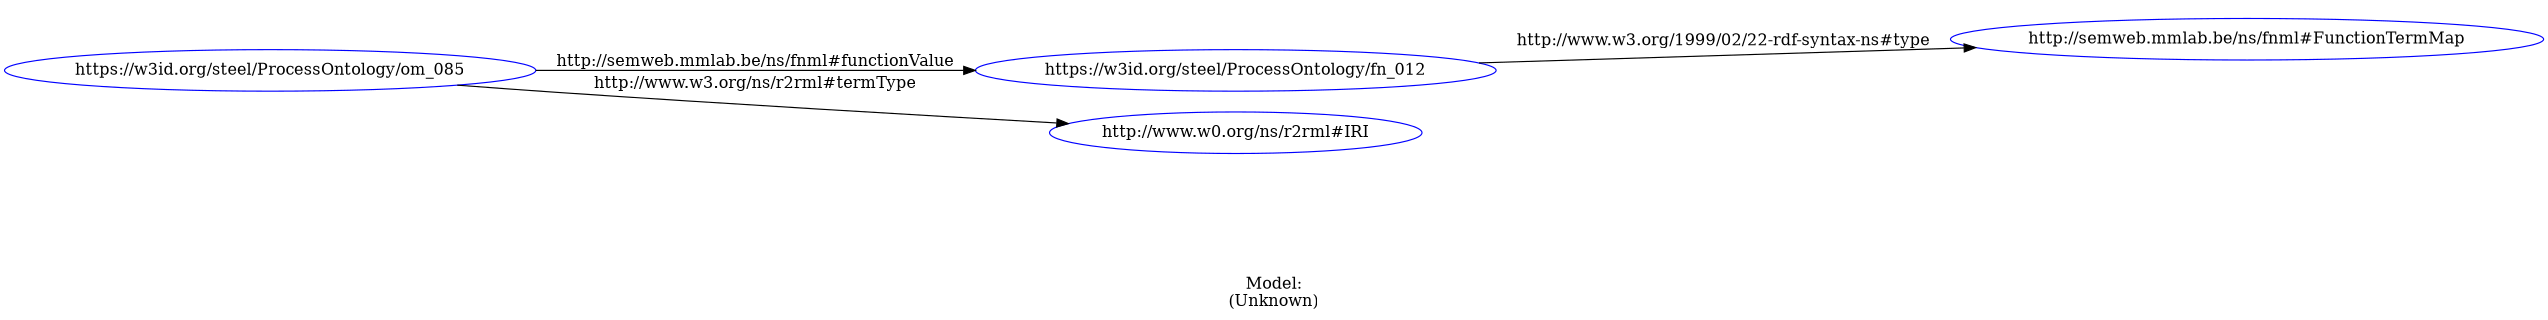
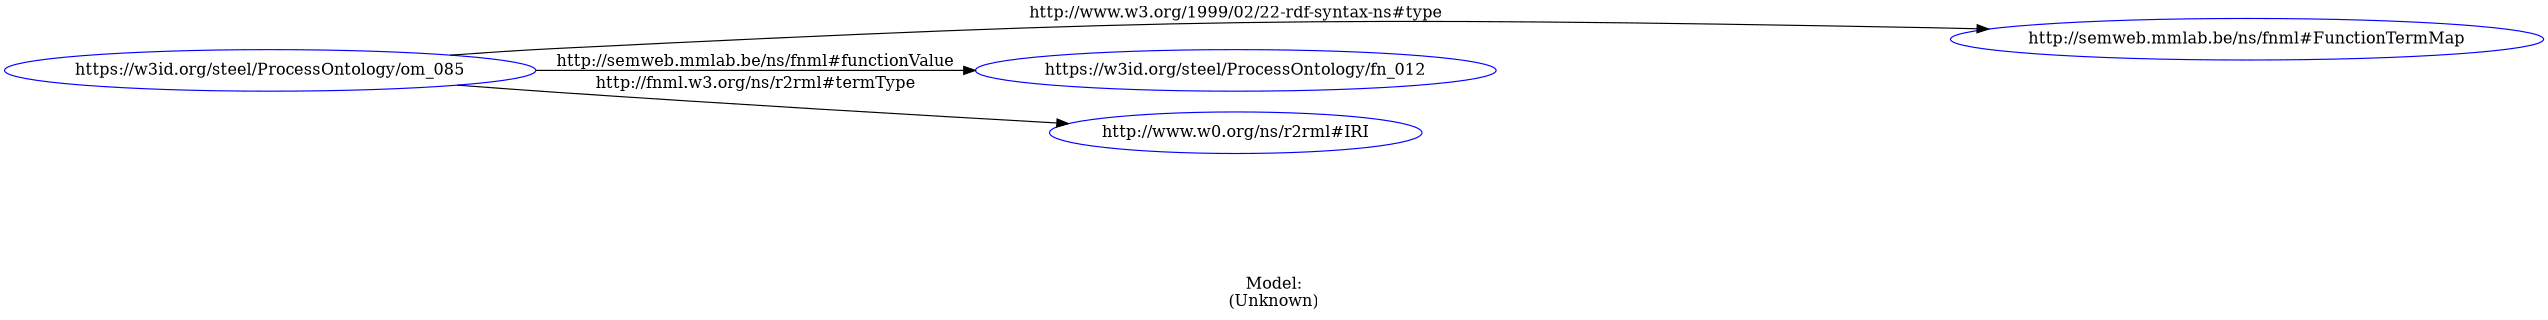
  digraph {
    label="\n\nModel:\n(Unknown)"
    rankdir=LR
    node [color=blue shape=ellipse]
    n1 [label="https://w3id.org/steel/ProcessOntology/om_085"]
    n2 [label="http://semweb.mmlab.be/ns/fnml#FunctionTermMap"]
    n3 [label="https://w3id.org/steel/ProcessOntology/fn_012"]
    n4 [label="http://www.w0.org/ns/r2rml#IRI"]
-   n3 -> n2 [label="http://www.w3.org/1999/02/22-rdf-syntax-ns#type"]
+   n1 -> n2 [label="http://www.w3.org/1999/02/22-rdf-syntax-ns#type"]
    n1 -> n3 [label="http://semweb.mmlab.be/ns/fnml#functionValue"]
-   n1 -> n4 [label="http://www.w3.org/ns/r2rml#termType"]
+   n1 -> n4 [label="http://fnml.w3.org/ns/r2rml#termType"]
  }
